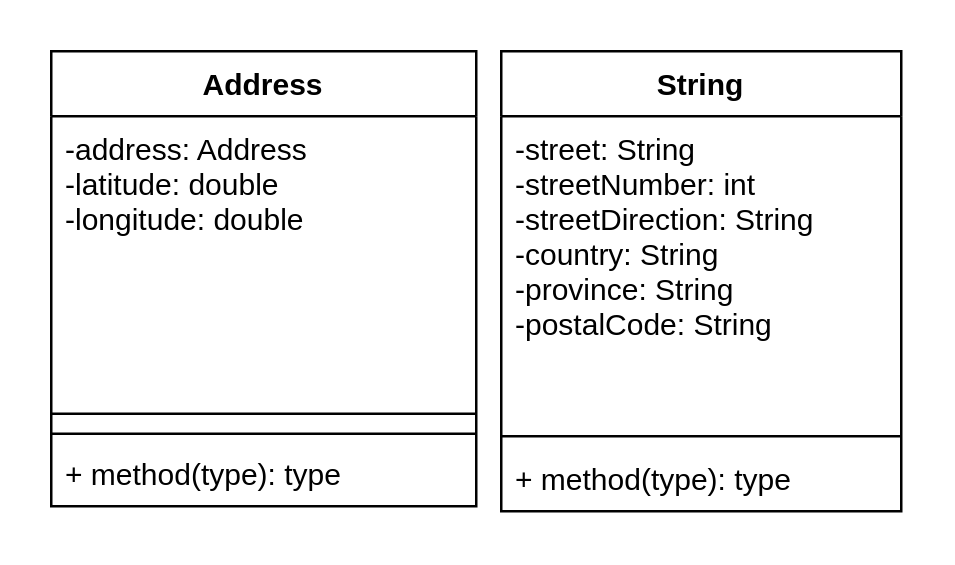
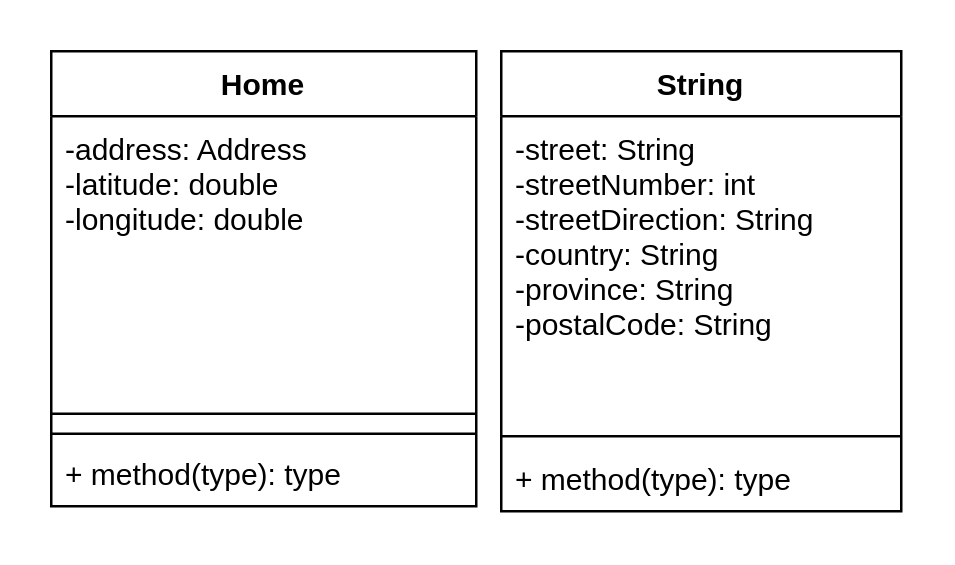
  <mxCell id="0" />
  <mxCell id="1" parent="0" />
- <mxCell id="2" value="Address" style="swimlane;fontStyle=1;align=center;verticalAlign=top;childLayout=stackLayout;horizontal=1;startSize=26;horizontalStack=0;resizeParent=1;resizeParentMax=0;resizeLast=0;collapsible=1;marginBottom=0;" vertex="1" parent="1"><mxGeometry x="20" y="20" width="170" height="182" as="geometry" /></mxCell>
+ <mxCell id="2" value="Home" style="swimlane;fontStyle=1;align=center;verticalAlign=top;childLayout=stackLayout;horizontal=1;startSize=26;horizontalStack=0;resizeParent=1;resizeParentMax=0;resizeLast=0;collapsible=1;marginBottom=0;" vertex="1" parent="1"><mxGeometry x="20" y="20" width="170" height="182" as="geometry" /></mxCell>
  <mxCell id="3" value="-address: Address&#10;-latitude: double&#10;-longitude: double&#10;&#10;&#10;" style="text;strokeColor=none;fillColor=none;align=left;verticalAlign=top;spacingLeft=4;spacingRight=4;overflow=hidden;rotatable=0;points=[[0,0.5],[1,0.5]];portConstraint=eastwest;" vertex="1" parent="2"><mxGeometry y="26" width="170" height="114" as="geometry" /></mxCell>
  <mxCell id="4" value="" style="line;strokeWidth=1;fillColor=none;align=left;verticalAlign=middle;spacingTop=-1;spacingLeft=3;spacingRight=3;rotatable=0;labelPosition=right;points=[];portConstraint=eastwest;" vertex="1" parent="2"><mxGeometry y="140" width="170" height="10" as="geometry" /></mxCell>
  <mxCell id="5" value="" style="line;strokeWidth=1;fillColor=none;align=left;verticalAlign=middle;spacingTop=-1;spacingLeft=3;spacingRight=3;rotatable=0;labelPosition=right;points=[];portConstraint=eastwest;" vertex="1" parent="2"><mxGeometry y="150" width="170" height="6" as="geometry" /></mxCell>
  <mxCell id="6" value="+ method(type): type" style="text;strokeColor=none;fillColor=none;align=left;verticalAlign=top;spacingLeft=4;spacingRight=4;overflow=hidden;rotatable=0;points=[[0,0.5],[1,0.5]];portConstraint=eastwest;" vertex="1" parent="2"><mxGeometry y="156" width="170" height="26" as="geometry" /></mxCell>
  <mxCell id="7" value="String" style="swimlane;fontStyle=1;align=center;verticalAlign=top;childLayout=stackLayout;horizontal=1;startSize=26;horizontalStack=0;resizeParent=1;resizeParentMax=0;resizeLast=0;collapsible=1;marginBottom=0;" vertex="1" parent="1"><mxGeometry x="200" y="20" width="160" height="184" as="geometry" /></mxCell>
  <mxCell id="8" value="-street: String&#10;-streetNumber: int&#10;-streetDirection: String&#10;-country: String&#10;-province: String&#10;-postalCode: String" style="text;strokeColor=none;fillColor=none;align=left;verticalAlign=top;spacingLeft=4;spacingRight=4;overflow=hidden;rotatable=0;points=[[0,0.5],[1,0.5]];portConstraint=eastwest;" vertex="1" parent="7"><mxGeometry y="26" width="160" height="124" as="geometry" /></mxCell>
  <mxCell id="9" value="" style="line;strokeWidth=1;fillColor=none;align=left;verticalAlign=middle;spacingTop=-1;spacingLeft=3;spacingRight=3;rotatable=0;labelPosition=right;points=[];portConstraint=eastwest;" vertex="1" parent="7"><mxGeometry y="150" width="160" height="8" as="geometry" /></mxCell>
  <mxCell id="10" value="+ method(type): type" style="text;strokeColor=none;fillColor=none;align=left;verticalAlign=top;spacingLeft=4;spacingRight=4;overflow=hidden;rotatable=0;points=[[0,0.5],[1,0.5]];portConstraint=eastwest;" vertex="1" parent="7"><mxGeometry y="158" width="160" height="26" as="geometry" /></mxCell>
